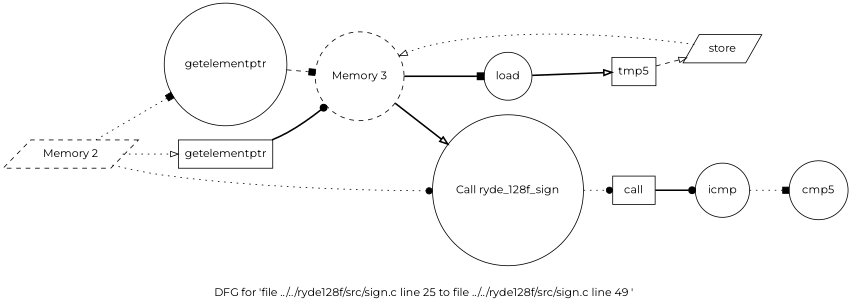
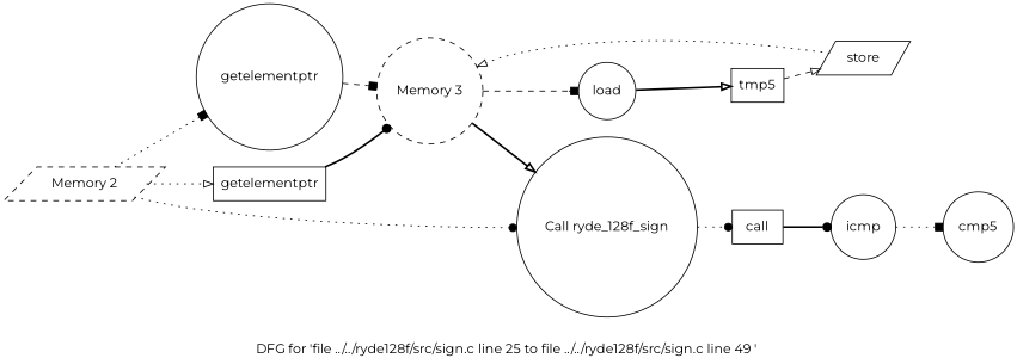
  digraph {
    fontname=Montserrat
    label="DFG for 'file ../../ryde128f/src/sign.c line 25 to file ../../ryde128f/src/sign.c line 49 ' "
    rankdir=LR
    node [fontname=Montserrat shape=circle style=solid]
    edge [arrowhead=onormal fontname=Montserrat style=dotted]
    n1 [label=getelementptr]
    n2 [label="Memory 3" style=dashed]
    n3 [label=load]
    n4 [label="Call ryde_128f_sign"]
    n5 [label=tmp5 shape=box]
    n6 [label=call shape=box]
    n7 [label=store shape=parallelogram]
    n8 [label=icmp]
    n9 [label="Memory 2" shape=parallelogram style=dashed]
    n10 [label=getelementptr shape=box]
    n11 [label=cmp5]
    n1 -> n2 [arrowhead=box style=dashed]
-   n2 -> n3 [arrowhead=box style=bold]
+   n2 -> n3 [arrowhead=box style=dashed]
    n2 -> n4 [style=bold]
    n3 -> n5 [style=bold]
    n4 -> n6 [arrowhead=dot]
    n5 -> n7 [style=dashed]
    n6 -> n8 [arrowhead=dot style=bold]
    n7 -> n2
    n8 -> n11 [arrowhead=box]
    n9 -> n1 [arrowhead=box]
    n9 -> n4 [arrowhead=dot]
    n9 -> n10
    n10 -> n2 [arrowhead=dot style=bold]
  }
